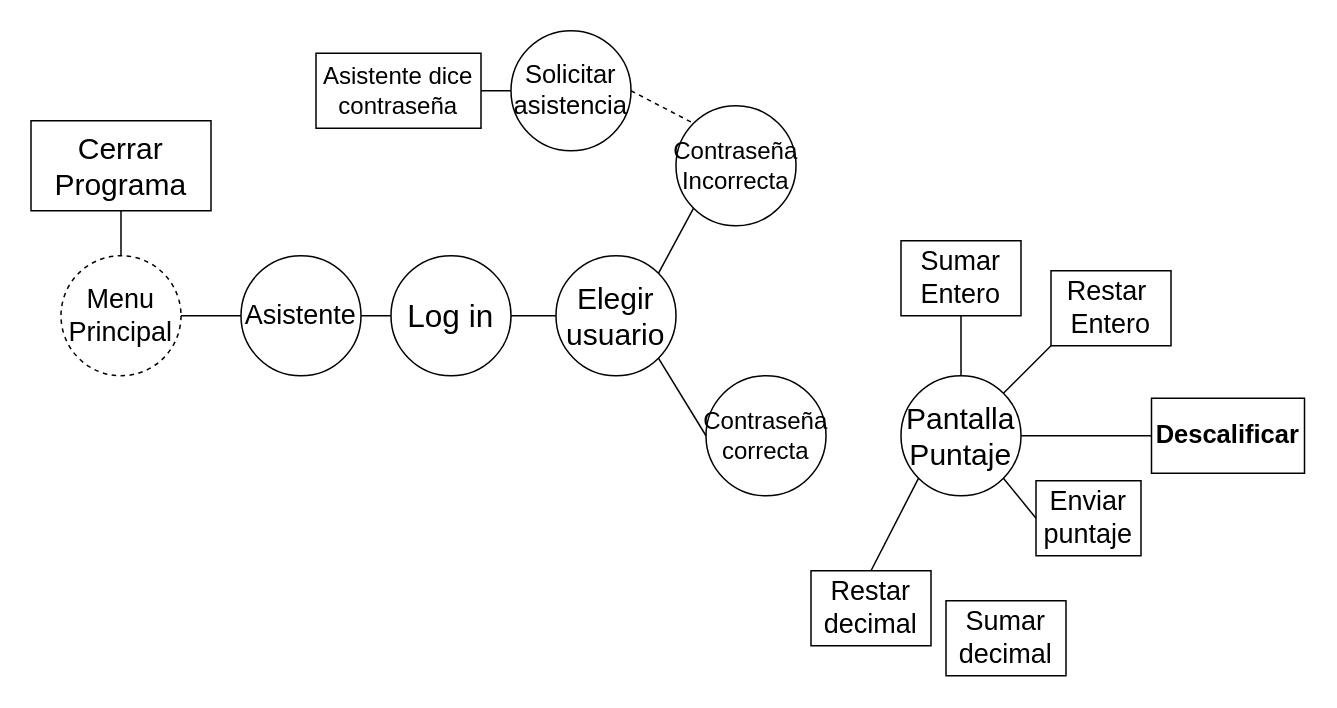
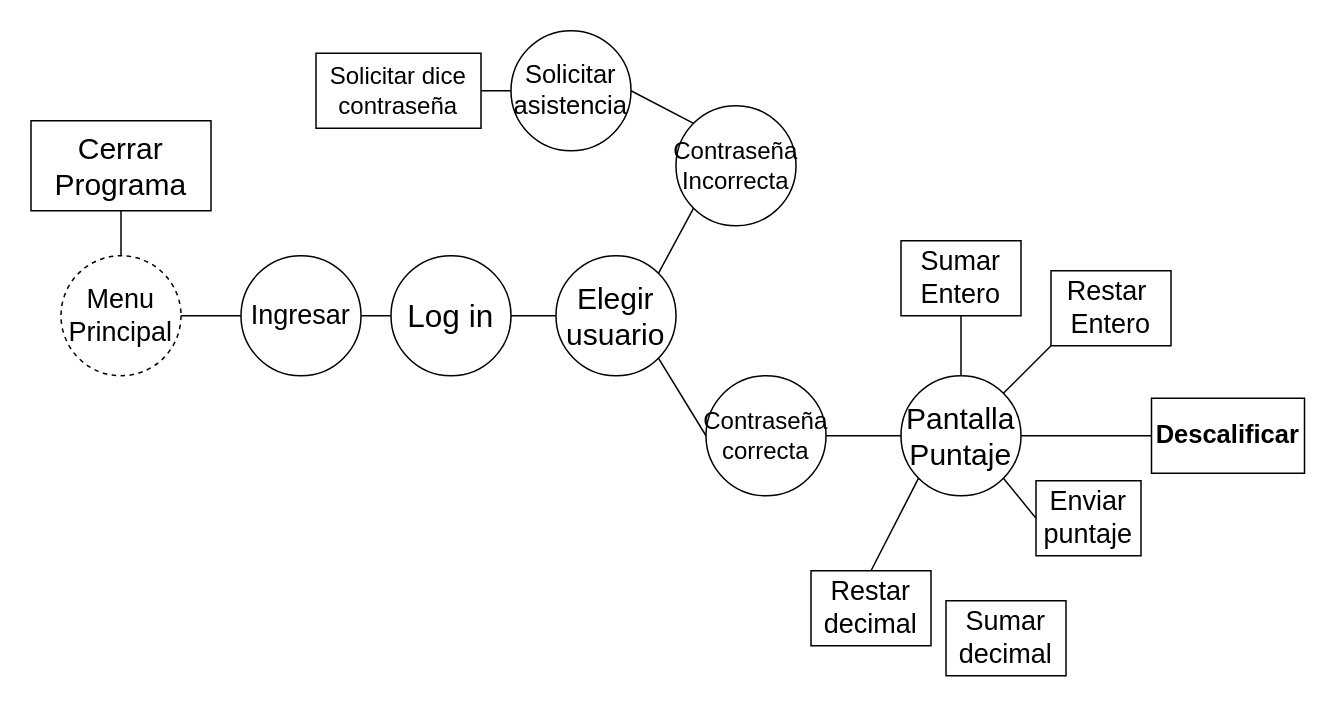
  <mxCell id="0" />
  <mxCell id="1" parent="0" />
  <mxCell id="2" value="&lt;font style=&quot;font-size: 18px;&quot;&gt;Menu Principal&lt;/font&gt;" style="ellipse;whiteSpace=wrap;html=1;aspect=fixed;fillColor=none;dashed=1;" vertex="1" parent="1"><mxGeometry x="40" y="170" width="80" height="80" as="geometry" /></mxCell>
  <mxCell id="3" value="" style="endArrow=none;html=1;rounded=0;exitX=0.5;exitY=0;exitDx=0;exitDy=0;" edge="1" parent="1" source="2" target="4"><mxGeometry width="50" height="50" relative="1" as="geometry"><mxPoint x="250" y="240" as="sourcePoint" /><mxPoint x="80" y="130" as="targetPoint" /></mxGeometry></mxCell>
  <mxCell id="4" value="&lt;font style=&quot;font-size: 20px;&quot;&gt;Cerrar Programa&lt;/font&gt;" style="rounded=0;whiteSpace=wrap;html=1;fillColor=none;" vertex="1" parent="1"><mxGeometry x="20" y="80" width="120" height="60" as="geometry" /></mxCell>
  <mxCell id="5" value="" style="endArrow=none;html=1;rounded=0;exitX=1;exitY=0.5;exitDx=0;exitDy=0;" edge="1" parent="1" source="2" target="6"><mxGeometry width="50" height="50" relative="1" as="geometry"><mxPoint x="250" y="230" as="sourcePoint" /><mxPoint x="190" y="210" as="targetPoint" /></mxGeometry></mxCell>
- <mxCell id="6" value="&lt;font style=&quot;font-size: 18px;&quot;&gt;Asistente&lt;/font&gt;" style="ellipse;whiteSpace=wrap;html=1;aspect=fixed;fillColor=none;" vertex="1" parent="1"><mxGeometry x="160" y="170" width="80" height="80" as="geometry" /></mxCell>
+ <mxCell id="6" value="&lt;font style=&quot;font-size: 18px;&quot;&gt;Ingresar&lt;/font&gt;" style="ellipse;whiteSpace=wrap;html=1;aspect=fixed;fillColor=none;" vertex="1" parent="1"><mxGeometry x="160" y="170" width="80" height="80" as="geometry" /></mxCell>
  <mxCell id="7" value="" style="endArrow=none;html=1;rounded=0;exitX=1;exitY=0.5;exitDx=0;exitDy=0;" edge="1" parent="1" source="6" target="8"><mxGeometry width="50" height="50" relative="1" as="geometry"><mxPoint x="250" y="220" as="sourcePoint" /><mxPoint x="300" y="210" as="targetPoint" /></mxGeometry></mxCell>
  <mxCell id="8" value="&lt;font style=&quot;font-size: 21px;&quot;&gt;Log in&lt;/font&gt;" style="ellipse;whiteSpace=wrap;html=1;aspect=fixed;fillColor=none;" vertex="1" parent="1"><mxGeometry x="260" y="170" width="80" height="80" as="geometry" /></mxCell>
  <mxCell id="9" value="" style="endArrow=none;html=1;rounded=0;exitX=1;exitY=0.5;exitDx=0;exitDy=0;" edge="1" parent="1" source="8" target="10"><mxGeometry width="50" height="50" relative="1" as="geometry"><mxPoint x="300" y="220" as="sourcePoint" /><mxPoint x="380" y="210" as="targetPoint" /></mxGeometry></mxCell>
  <mxCell id="10" value="&lt;font style=&quot;font-size: 20px;&quot;&gt;Elegir usuario&lt;/font&gt;" style="ellipse;whiteSpace=wrap;html=1;aspect=fixed;fillColor=none;" vertex="1" parent="1"><mxGeometry x="370" y="170" width="80" height="80" as="geometry" /></mxCell>
  <mxCell id="11" value="" style="endArrow=none;html=1;rounded=0;entryX=1;entryY=0;entryDx=0;entryDy=0;exitX=0;exitY=1;exitDx=0;exitDy=0;" edge="1" parent="1" source="12" target="10"><mxGeometry width="50" height="50" relative="1" as="geometry"><mxPoint x="480" y="140" as="sourcePoint" /><mxPoint x="350" y="150" as="targetPoint" /></mxGeometry></mxCell>
  <mxCell id="12" value="&lt;font style=&quot;font-size: 16px;&quot;&gt;Contraseña&lt;br&gt;Incorrecta&lt;/font&gt;" style="ellipse;whiteSpace=wrap;html=1;aspect=fixed;fillColor=none;" vertex="1" parent="1"><mxGeometry x="450" y="70" width="80" height="80" as="geometry" /></mxCell>
- <mxCell id="13" value="" style="endArrow=none;html=1;rounded=0;entryX=0;entryY=0;entryDx=0;entryDy=0;exitX=1;exitY=0.5;exitDx=0;exitDy=0;dashed=1;" edge="1" parent="1" source="14" target="12"><mxGeometry width="50" height="50" relative="1" as="geometry"><mxPoint x="390" y="50" as="sourcePoint" /><mxPoint x="380" y="140" as="targetPoint" /></mxGeometry></mxCell>
+ <mxCell id="13" value="" style="endArrow=none;html=1;rounded=0;entryX=0;entryY=0;entryDx=0;entryDy=0;exitX=1;exitY=0.5;exitDx=0;exitDy=0;" edge="1" parent="1" source="14" target="12"><mxGeometry width="50" height="50" relative="1" as="geometry"><mxPoint x="390" y="50" as="sourcePoint" /><mxPoint x="380" y="140" as="targetPoint" /></mxGeometry></mxCell>
  <mxCell id="14" value="&lt;font style=&quot;font-size: 17px;&quot;&gt;Solicitar asistencia&lt;/font&gt;" style="ellipse;whiteSpace=wrap;html=1;aspect=fixed;fillColor=none;" vertex="1" parent="1"><mxGeometry x="340" y="20" width="80" height="80" as="geometry" /></mxCell>
  <mxCell id="15" value="" style="endArrow=none;html=1;rounded=0;entryX=0;entryY=0.5;entryDx=0;entryDy=0;exitX=1;exitY=0.5;exitDx=0;exitDy=0;" edge="1" parent="1" source="16" target="14"><mxGeometry width="50" height="50" relative="1" as="geometry"><mxPoint x="300" y="60" as="sourcePoint" /><mxPoint x="380" y="130" as="targetPoint" /></mxGeometry></mxCell>
- <mxCell id="16" value="&lt;font style=&quot;font-size: 16px;&quot;&gt;Asistente dice contraseña&lt;/font&gt;" style="rounded=0;whiteSpace=wrap;html=1;fillColor=none;" vertex="1" parent="1"><mxGeometry x="210" y="35" width="110" height="50" as="geometry" /></mxCell>
+ <mxCell id="16" value="&lt;font style=&quot;font-size: 16px;&quot;&gt;Solicitar dice contraseña&lt;/font&gt;" style="rounded=0;whiteSpace=wrap;html=1;fillColor=none;" vertex="1" parent="1"><mxGeometry x="210" y="35" width="110" height="50" as="geometry" /></mxCell>
  <mxCell id="17" value="" style="endArrow=none;html=1;rounded=0;entryX=1;entryY=1;entryDx=0;entryDy=0;exitX=0;exitY=0.5;exitDx=0;exitDy=0;" edge="1" parent="1" source="18" target="10"><mxGeometry width="50" height="50" relative="1" as="geometry"><mxPoint x="490" y="280" as="sourcePoint" /><mxPoint x="540" y="260" as="targetPoint" /></mxGeometry></mxCell>
  <mxCell id="18" value="&lt;font style=&quot;font-size: 16px;&quot;&gt;Contraseña&lt;br&gt;correcta&lt;/font&gt;" style="ellipse;whiteSpace=wrap;html=1;aspect=fixed;fillColor=none;" vertex="1" parent="1"><mxGeometry x="470" y="250" width="80" height="80" as="geometry" /></mxCell>
+ <mxCell id="19" value="" style="endArrow=none;html=1;rounded=0;exitX=1;exitY=0.5;exitDx=0;exitDy=0;entryX=0;entryY=0.5;entryDx=0;entryDy=0;" edge="1" parent="1" source="18" target="20"><mxGeometry width="50" height="50" relative="1" as="geometry"><mxPoint x="680" y="290" as="sourcePoint" /><mxPoint x="760" y="290" as="targetPoint" /></mxGeometry></mxCell>
  <mxCell id="20" value="&lt;font style=&quot;font-size: 20px;&quot;&gt;Pantalla&lt;/font&gt;&lt;br style=&quot;border-color: var(--border-color); font-size: 20px;&quot;&gt;&lt;span style=&quot;font-size: 20px;&quot;&gt;Puntaje&lt;/span&gt;" style="ellipse;whiteSpace=wrap;html=1;aspect=fixed;fillColor=none;" vertex="1" parent="1"><mxGeometry x="600" y="250" width="80" height="80" as="geometry" /></mxCell>
  <mxCell id="21" value="" style="endArrow=none;html=1;rounded=0;entryX=1;entryY=0;entryDx=0;entryDy=0;exitX=0;exitY=1;exitDx=0;exitDy=0;" edge="1" parent="1" source="26" target="20"><mxGeometry width="50" height="50" relative="1" as="geometry"><mxPoint x="850" y="190" as="sourcePoint" /><mxPoint x="750" y="250" as="targetPoint" /></mxGeometry></mxCell>
  <mxCell id="22" value="" style="endArrow=none;html=1;rounded=0;entryX=0.5;entryY=0;entryDx=0;entryDy=0;exitX=0.5;exitY=1;exitDx=0;exitDy=0;" edge="1" parent="1" source="27" target="20"><mxGeometry width="50" height="50" relative="1" as="geometry"><mxPoint x="780" y="170" as="sourcePoint" /><mxPoint x="750" y="250" as="targetPoint" /></mxGeometry></mxCell>
  <mxCell id="23" value="" style="endArrow=none;html=1;rounded=0;entryX=0;entryY=1;entryDx=0;entryDy=0;exitX=0.5;exitY=0;exitDx=0;exitDy=0;" edge="1" parent="1" source="24" target="20"><mxGeometry width="50" height="50" relative="1" as="geometry"><mxPoint x="890" y="340" as="sourcePoint" /><mxPoint x="750" y="250" as="targetPoint" /></mxGeometry></mxCell>
  <mxCell id="24" value="&lt;font style=&quot;font-size: 18px;&quot;&gt;Restar decimal&lt;/font&gt;" style="rounded=0;whiteSpace=wrap;html=1;fillColor=none;" vertex="1" parent="1"><mxGeometry x="540" y="380" width="80" height="50" as="geometry" /></mxCell>
  <mxCell id="25" value="&lt;font style=&quot;font-size: 18px;&quot;&gt;Sumar decimal&lt;/font&gt;" style="rounded=0;whiteSpace=wrap;html=1;fillColor=none;" vertex="1" parent="1"><mxGeometry x="630" y="400" width="80" height="50" as="geometry" /></mxCell>
  <mxCell id="26" value="&lt;font style=&quot;font-size: 18px;&quot;&gt;Restar&amp;nbsp;&lt;br&gt;Entero&lt;br&gt;&lt;/font&gt;" style="rounded=0;whiteSpace=wrap;html=1;fillColor=none;" vertex="1" parent="1"><mxGeometry x="700" y="180" width="80" height="50" as="geometry" /></mxCell>
  <mxCell id="27" value="&lt;font style=&quot;font-size: 18px;&quot;&gt;Sumar&lt;br&gt;Entero&lt;br&gt;&lt;/font&gt;" style="rounded=0;whiteSpace=wrap;html=1;fillColor=none;" vertex="1" parent="1"><mxGeometry x="600" y="160" width="80" height="50" as="geometry" /></mxCell>
  <mxCell id="28" value="" style="endArrow=none;html=1;rounded=0;entryX=1;entryY=0.5;entryDx=0;entryDy=0;exitX=0;exitY=0.5;exitDx=0;exitDy=0;" edge="1" parent="1" source="29" target="20"><mxGeometry width="50" height="50" relative="1" as="geometry"><mxPoint x="840" y="290" as="sourcePoint" /><mxPoint x="750" y="310" as="targetPoint" /></mxGeometry></mxCell>
  <mxCell id="29" value="&lt;span style=&quot;font-size: 17px;&quot;&gt;&lt;b&gt;Descalificar&lt;/b&gt;&lt;/span&gt;" style="rounded=0;whiteSpace=wrap;html=1;fillColor=none;" vertex="1" parent="1"><mxGeometry x="767" y="265" width="102" height="50" as="geometry" /></mxCell>
  <mxCell id="30" value="" style="endArrow=none;html=1;rounded=0;entryX=1;entryY=1;entryDx=0;entryDy=0;exitX=0;exitY=0.5;exitDx=0;exitDy=0;" edge="1" parent="1" source="31" target="20"><mxGeometry width="50" height="50" relative="1" as="geometry"><mxPoint x="690" y="340" as="sourcePoint" /><mxPoint x="700" y="330" as="targetPoint" /></mxGeometry></mxCell>
  <mxCell id="31" value="&lt;font style=&quot;font-size: 18px;&quot;&gt;Enviar puntaje&lt;/font&gt;" style="rounded=0;whiteSpace=wrap;html=1;fillColor=none;" vertex="1" parent="1"><mxGeometry x="690" y="320" width="70" height="50" as="geometry" /></mxCell>
